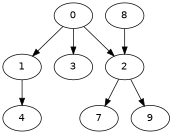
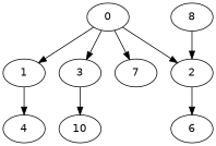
  digraph {
    fontname="DejaVu Sans"
    node [Processor=1 Weight=50 fontname="DejaVu Sans"]
    edge [Weight=4 fontname="DejaVu Sans"]
    0 [Start=0]
    1 [Start=50 Weight=70]
    3 [Processor=2 Start=147 Weight=100]
    2 [Processor=2 Start=57 Weight=90]
    4 [Start=220 Weight=40]
+   10 [Start=310 Weight=20]
    7 [Processor=2 Start=247 Weight=80]
-   9 [Start=330 Weight=20]
+   9 [Start=330 Weight=20 label=6]
    8 [Start=260]
    0 -> 1 [Weight=9]
    0 -> 3
    0 -> 2 [Weight=7]
    1 -> 4 [Weight=10]
-   2 -> 7 [Weight=5]
+   3 -> 10
+   0 -> 7 [Weight=5]
    2 -> 9 [Weight=10]
    8 -> 2 [Weight=3]
  }
